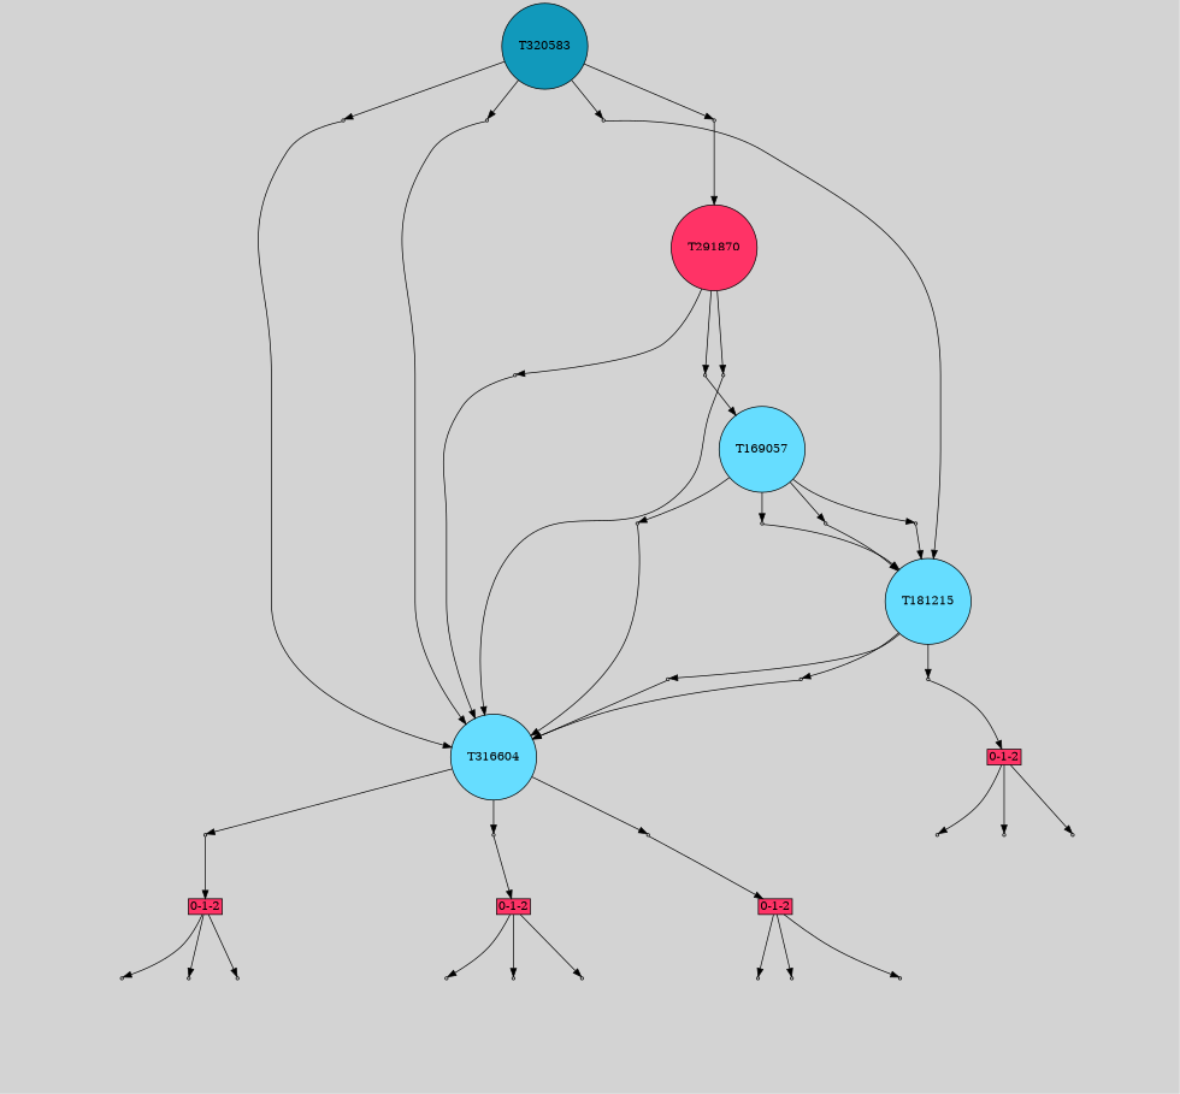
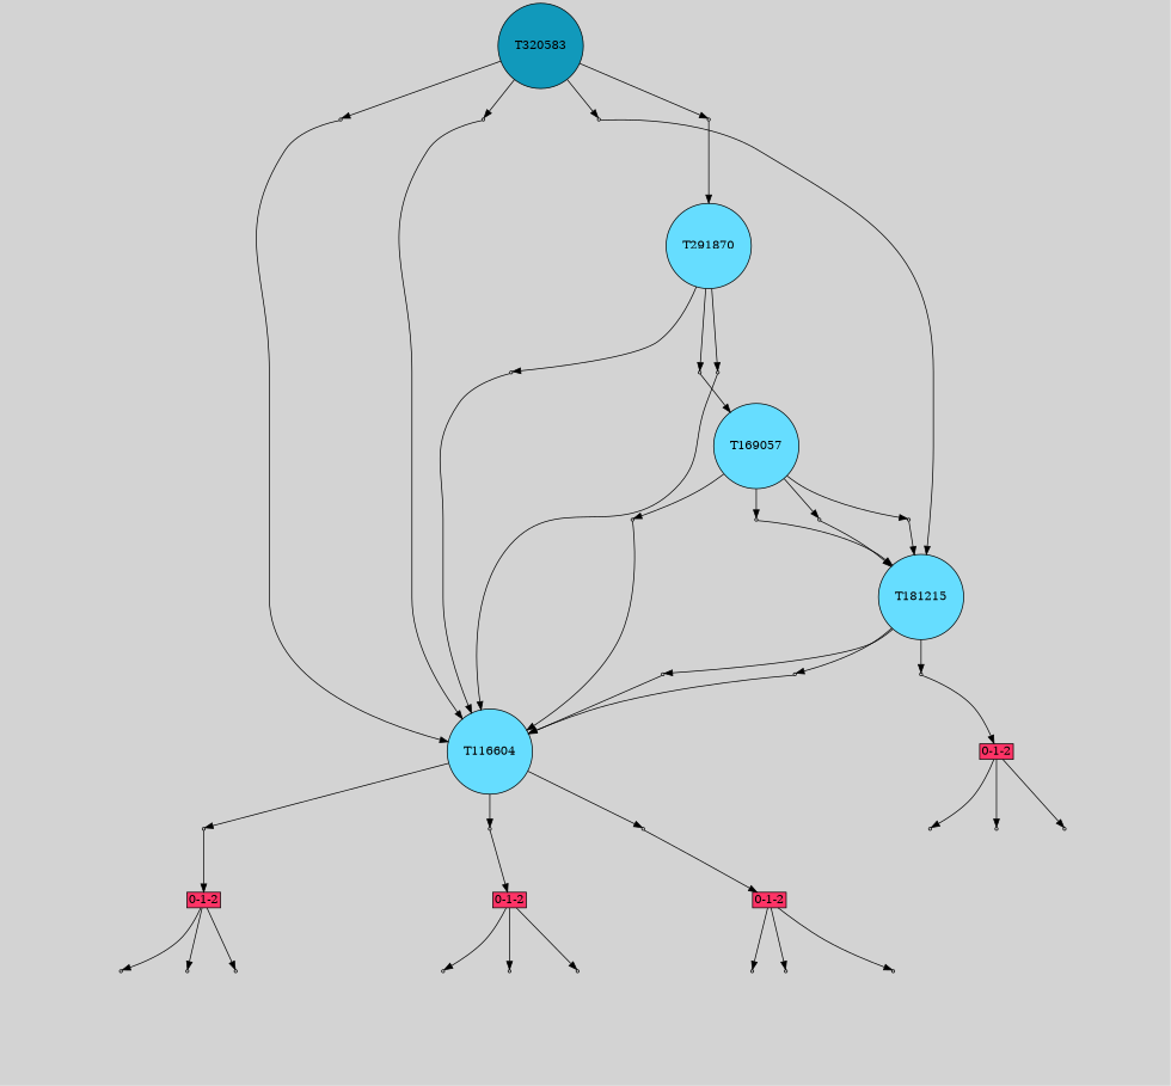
  digraph {
    bgcolor=lightgray
    node [shape=box style=filled]
    T320583 [fillcolor="#1199bb" shape=circle]
    n2 [fillcolor="#cccccc" label=0 shape=point]
    n3 [fillcolor="#cccccc" label=0 shape=point]
    n4 [fillcolor="#cccccc" label=0 shape=point]
    n5 [fillcolor="#cccccc" label=0 shape=point]
-   T116604 [fillcolor="#66ddff" shape=circle label=T316604]
+   T116604 [fillcolor="#66ddff" shape=circle]
    n7 [label="19|0&0|3#1|8&#92;n1|0&1|0#0|0&#92;n1|1&1|4#0|8&#92;n6|0&0|9#1|9&#92;n" style=invis]
    n8 [fillcolor="#66ddff" label=T181215 shape=circle]
    n9 [label="9|0&1|10#0|10&#92;n" style=invis]
-   T291870 [fillcolor="#ff3366" shape=circle]
+   T291870 [fillcolor="#66ddff" shape=circle]
    n11 [label="1|1&1|4#1|2&#92;n12|0&0|9#1|3&#92;n6|3&1|9#0|10&#92;n2|7&1|0#1|8&#92;n12|5&1|9#0|0&#92;n2|7&1|5#0|7&#92;n2|4&0|3#0|5&#92;n4|7&0|7#0|4&#92;n0|6&1|8#0|7&#92;n3|5&1|2#0|6&#92;n5|6&0|5#1|3&#92;n8|4&0|6#1|7&#92;n16|1&0|4#1|0&#92;n7|1&0|9#0|4&#92;n5|0&0|1#1|2&#92;n" style=invis]
    n12 [label="1|1&1|5#1|2&#92;n3|2&1|6#0|9&#92;n13|6&1|6#1|1&#92;n3|0&0|10#0|6&#92;n" style=invis]
    n13 [fillcolor="#cccccc" label=0 shape=point]
    n14 [fillcolor="#cccccc" label=0 shape=point]
    n15 [fillcolor="#cccccc" label=0 shape=point]
    n16 [fillcolor="#ff3366" height=0 label="0-1-2" margin=0.03 width=0]
    n17 [label="3|0&1|0#1|1&#92;n" style=invis]
    n18 [fillcolor="#ff3366" height=0 label="0-1-2" margin=0.03 width=0]
    n19 [label="6|3&0|6#0|10&#92;n12|0&1|6#0|3&#92;n" style=invis]
    n20 [fillcolor="#ff3366" height=0 label="0-1-2" margin=0.03 width=0]
    n21 [label="1|0&1|2#0|0&#92;n6|3&0|6#0|10&#92;n1|0&0|3#0|8&#92;n" style=invis]
    n22 [fillcolor="#cccccc" label=0 shape=point]
    n23 [fillcolor="#cccccc" label=0 shape=point]
    n24 [fillcolor="#cccccc" label=0 shape=point]
    n25 [fillcolor="#ff3366" height=0 label="0-1-2" margin=0.03 width=0]
    n26 [label="6|3&0|6#0|10&#92;n12|0&1|6#0|3&#92;n" style=invis]
    n27 [label="19|0&1|7#1|2&#92;n1|0&1|6#0|0&#92;n" style=invis]
    n28 [label="5|2&1|8#1|10&#92;n6|6&0|3#1|3&#92;n3|0&0|10#0|6&#92;n19|4&0|8#1|6&#92;n16|0&0|4#1|6&#92;n15|3&1|4#1|0&#92;n1|0&0|3#0|8&#92;n" style=invis]
    n29 [fillcolor="#cccccc" label=0 shape=point]
    n30 [fillcolor="#cccccc" label=0 shape=point]
    n31 [fillcolor="#cccccc" label=0 shape=point]
    T169057 [fillcolor="#66ddff" shape=circle]
    n33 [label="5|0&1|10#0|7&#92;n" style=invis]
    n34 [label="6|0&1|0#1|4&#92;n" style=invis]
    n35 [label="8|0&1|10#1|5&#92;n" style=invis]
    n36 [fillcolor="#cccccc" label=1 shape=point]
    n37 [fillcolor="#cccccc" label=1 shape=point]
    n38 [fillcolor="#cccccc" label=1 shape=point]
    n39 [label="16|2&1|2#0|1&#92;n12|2&0|10#1|5&#92;n3|4&1|8#1|3&#92;n0|2&0|10#0|4&#92;n7|0&0|2#0|5&#92;n14|0&1|10#0|8&#92;n" style=invis]
    n40 [label="18|0&1|9#1|0&#92;n" style=invis]
    n41 [label="11|1&1|9#1|5&#92;n11|1&0|1#1|3&#92;n4|2&1|8#0|9&#92;n7|0&0|2#0|4&#92;n12|0&0|0#1|7&#92;n" style=invis]
    n42 [fillcolor="#cccccc" label=1 shape=point]
    n43 [fillcolor="#cccccc" label=1 shape=point]
    n44 [fillcolor="#cccccc" label=1 shape=point]
    n45 [label="11|1&1|9#1|5&#92;n11|1&0|1#1|3&#92;n4|2&1|8#0|9&#92;n7|0&0|2#0|4&#92;n12|0&0|0#1|8&#92;n" style=invis]
    n46 [label="16|1&1|7#1|10&#92;n17|1&0|9#1|6&#92;n13|7&1|0#0|9&#92;n18|2&1|0#1|8&#92;n4|2&0|2#0|7&#92;n14|0&1|5#0|2&#92;n" style=invis]
    n47 [label="15|2&1|4#1|8&#92;n4|5&0|2#1|6&#92;n16|2&1|2#0|1&#92;n12|2&0|10#0|5&#92;n7|0&0|2#0|5&#92;n" style=invis]
    n48 [fillcolor="#cccccc" label=1 shape=point]
    n49 [fillcolor="#cccccc" label=1 shape=point]
    n50 [fillcolor="#cccccc" label=1 shape=point]
    n51 [label="9|6&1|3#0|9&#92;n18|2&1|9#0|8&#92;n5|1&0|10#1|9&#92;n12|0&0|1#0|6&#92;n14|0&0|0#1|6&#92;n12|0&1|7#0|8&#92;n" style=invis]
    n52 [label="5|5&1|1#1|6&#92;n3|4&1|4#1|10&#92;n12|2&1|5#0|4&#92;n12|2&0|10#0|5&#92;n7|0&0|2#0|5&#92;n" style=invis]
    n53 [label="4|0&1|1#1|1&#92;n14|2&0|0#1|0&#92;n7|0&0|2#0|10&#92;n12|0&0|0#1|8&#92;n" style=invis]
    n54 [fillcolor="#cccccc" label=1 shape=point]
    n55 [fillcolor="#cccccc" label=1 shape=point]
    n56 [fillcolor="#cccccc" label=1 shape=point]
    n57 [label="11|1&1|9#1|5&#92;n11|1&0|1#1|3&#92;n4|2&1|8#0|9&#92;n7|0&0|2#0|4&#92;n12|0&0|0#1|8&#92;n" style=invis]
    n58 [label="16|1&1|7#1|10&#92;n17|1&0|9#1|6&#92;n13|7&1|0#0|9&#92;n18|2&1|0#1|8&#92;n4|2&0|2#0|7&#92;n14|0&1|5#0|2&#92;n" style=invis]
    n59 [label="15|2&1|4#1|8&#92;n4|5&0|2#1|6&#92;n16|2&1|2#0|1&#92;n12|2&0|10#0|5&#92;n7|0&0|2#1|5&#92;n" style=invis]
    n60 [fillcolor="#cccccc" label=0 shape=point]
    n61 [fillcolor="#cccccc" label=0 shape=point]
    n62 [fillcolor="#cccccc" label=0 shape=point]
    n63 [fillcolor="#cccccc" label=0 shape=point]
    n64 [label="6|0&1|6#1|0&#92;n" style=invis]
    n65 [label="17|1&1|4#1|7&#92;n5|1&0|9#1|10&#92;n19|1&0|9#1|9&#92;n2|0&0|1#1|1&#92;n" style=invis]
    n66 [label="16|4&1|4#1|10&#92;n2|0&1|2#0|4&#92;n" style=invis]
    n67 [label="5|2&1|8#1|10&#92;n6|6&0|3#1|3&#92;n3|0&0|10#0|6&#92;n19|4&0|8#1|6&#92;n16|0&0|4#1|6&#92;n16|3&1|1#1|9&#92;n1|0&0|3#0|8&#92;n" style=invis]
    T320583 -> n2
    T320583 -> n3
    T320583 -> n4
    T320583 -> n5
    n2 -> T116604
    n2 -> n7 [style=invis]
    n3 -> n8
    n3 -> n9 [style=invis]
    n4 -> T291870
    n4 -> n11 [style=invis]
    n5 -> T116604
    n5 -> n12 [style=invis]
    T116604 -> n13
    T116604 -> n14
    T116604 -> n15
    n8 -> n22
    n8 -> n23
    n8 -> n24
    T291870 -> n29
    T291870 -> n30
    T291870 -> n31
    n13 -> n16
    n13 -> n17 [style=invis]
    n14 -> n18
    n14 -> n19 [style=invis]
    n15 -> n20
    n15 -> n21 [style=invis]
    n16 -> n36
    n16 -> n37
    n16 -> n38
    n18 -> n42
    n18 -> n43
    n18 -> n44
    n20 -> n48
    n20 -> n49
    n20 -> n50
    n22 -> n25
    n22 -> n26 [style=invis]
    n23 -> T116604
    n23 -> n27 [style=invis]
    n24 -> T116604
    n24 -> n28 [style=invis]
    n25 -> n54
    n25 -> n55
    n25 -> n56
    n29 -> T169057
    n29 -> n33 [style=invis]
    n30 -> T116604
    n30 -> n34 [style=invis]
    n31 -> T116604
    n31 -> n35 [style=invis]
    T169057 -> n60
    T169057 -> n61
    T169057 -> n62
    T169057 -> n63
    n36 -> n39 [style=invis]
    n37 -> n40 [style=invis]
    n38 -> n41 [style=invis]
    n42 -> n45 [style=invis]
    n43 -> n46 [style=invis]
    n44 -> n47 [style=invis]
    n48 -> n51 [style=invis]
    n49 -> n52 [style=invis]
    n50 -> n53 [style=invis]
    n54 -> n57 [style=invis]
    n55 -> n58 [style=invis]
    n56 -> n59 [style=invis]
    n60 -> n8
    n60 -> n64 [style=invis]
    n61 -> n8
    n61 -> n65 [style=invis]
    n62 -> n8
    n62 -> n66 [style=invis]
    n63 -> T116604
    n63 -> n67 [style=invis]
  }
